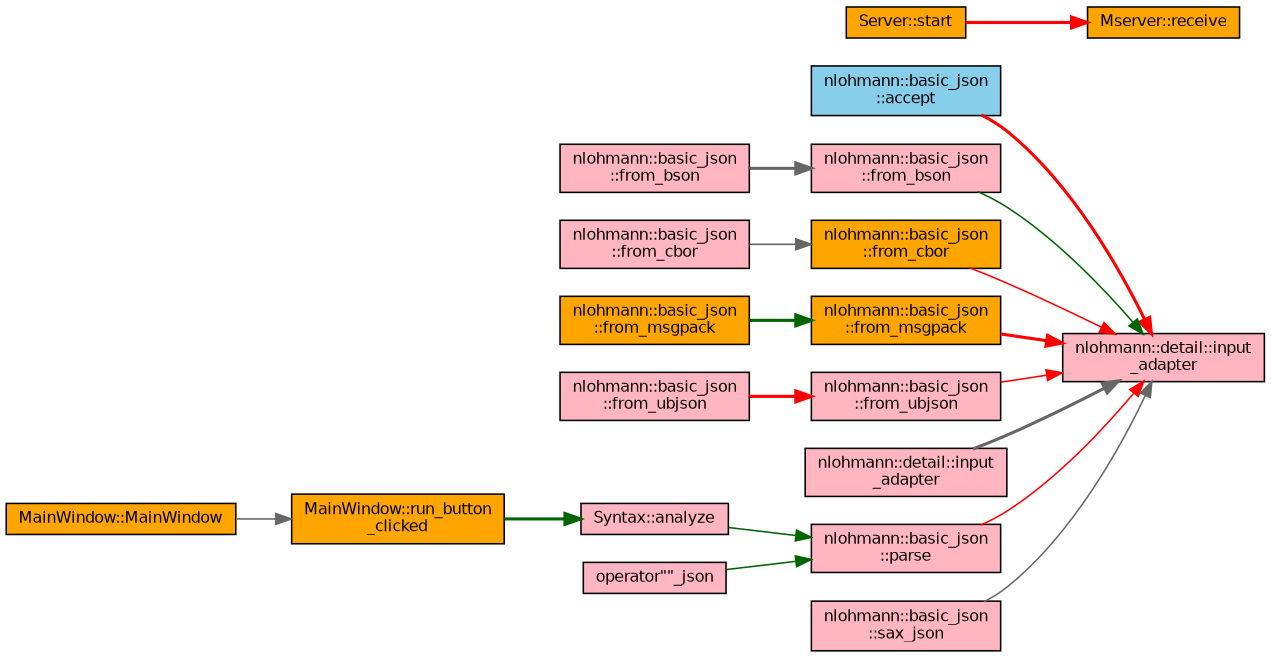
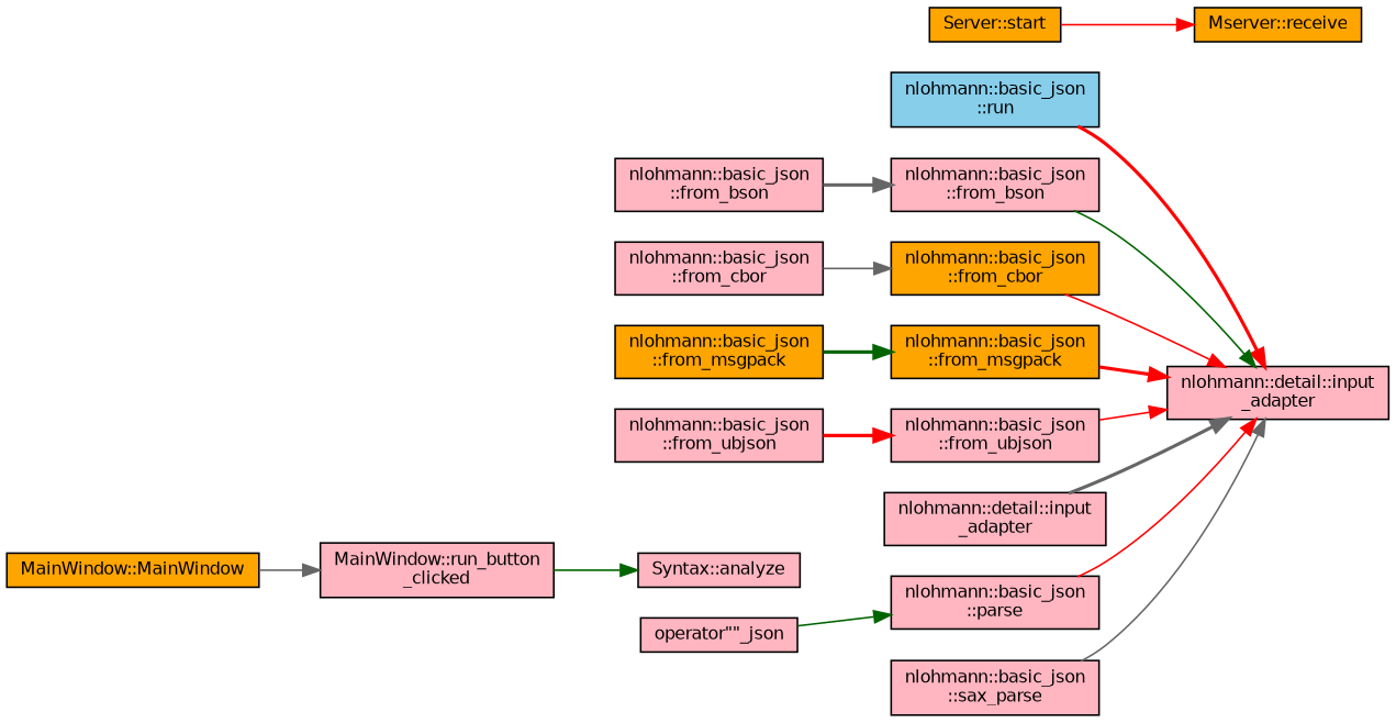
  digraph {
    rankdir=RL
    node [color=black fillcolor=lightpink fontname=Helvetica fontsize=10 shape=record style=filled]
    edge [color=red dir=back fontname=Helvetica fontsize=10 labelfontname=Helvetica labelfontsize=10 style=solid]
    n1 [fontcolor=black height=0.2 label="nlohmann::detail::input\l_adapter" width=0.4]
-   n2 [fillcolor=skyblue height=0.2 label="nlohmann::basic_json\l::accept" width=0.4]
+   n2 [fillcolor=skyblue height=0.2 label="nlohmann::basic_json\l::run" width=0.4]
    n3 [height=0.2 label="nlohmann::basic_json\l::from_bson" width=0.4]
    n4 [fillcolor=orange height=0.2 label="nlohmann::basic_json\l::from_cbor" width=0.4]
    n5 [fillcolor=orange height=0.2 label="nlohmann::basic_json\l::from_msgpack" width=0.4]
    n6 [height=0.2 label="nlohmann::basic_json\l::from_ubjson" width=0.4]
    n7 [height=0.2 label="nlohmann::detail::input\l_adapter" width=0.4]
    n8 [height=0.2 label="nlohmann::basic_json\l::parse" width=0.4]
-   n9 [height=0.2 label="nlohmann::basic_json\l::sax_json" width=0.4]
+   n9 [height=0.2 label="nlohmann::basic_json\l::sax_parse" width=0.4]
    n10 [height=0.2 label="nlohmann::basic_json\l::from_bson" width=0.4]
    n11 [height=0.2 label="nlohmann::basic_json\l::from_cbor" width=0.4]
    n12 [fillcolor=orange height=0.2 label="nlohmann::basic_json\l::from_msgpack" width=0.4]
    n13 [height=0.2 label="nlohmann::basic_json\l::from_ubjson" width=0.4]
    n14 [height=0.2 label="Syntax::analyze" width=0.4]
    n15 [height=0.2 label="operator\"\"_json" width=0.4]
-   n16 [fillcolor=orange height=0.2 label="MainWindow::run_button\l_clicked" width=0.4]
+   n16 [height=0.2 label="MainWindow::run_button\l_clicked" width=0.4]
    n17 [fillcolor=orange height=0.2 label="Mserver::receive" width=0.4]
    n18 [fillcolor=orange height=0.2 label="Server::start" width=0.4]
    n19 [fillcolor=orange height=0.2 label="MainWindow::MainWindow" width=0.4]
    n1 -> n2 [style=bold]
    n1 -> n3 [color=darkgreen]
    n1 -> n4
    n1 -> n5 [style=bold]
    n1 -> n6
    n1 -> n7 [color=gray40 style=bold]
    n1 -> n8
    n1 -> n9 [color=gray40]
    n3 -> n10 [color=gray40 style=bold]
    n4 -> n11 [color=gray40]
    n5 -> n12 [color=darkgreen style=bold]
    n6 -> n13 [style=bold]
-   n8 -> n14 [color=darkgreen]
    n8 -> n15 [color=darkgreen]
-   n14 -> n16 [color=darkgreen style=bold]
+   n14 -> n16 [color=darkgreen]
    n16 -> n19 [color=gray40]
-   n17 -> n18 [style=bold]
+   n17 -> n18
  }
